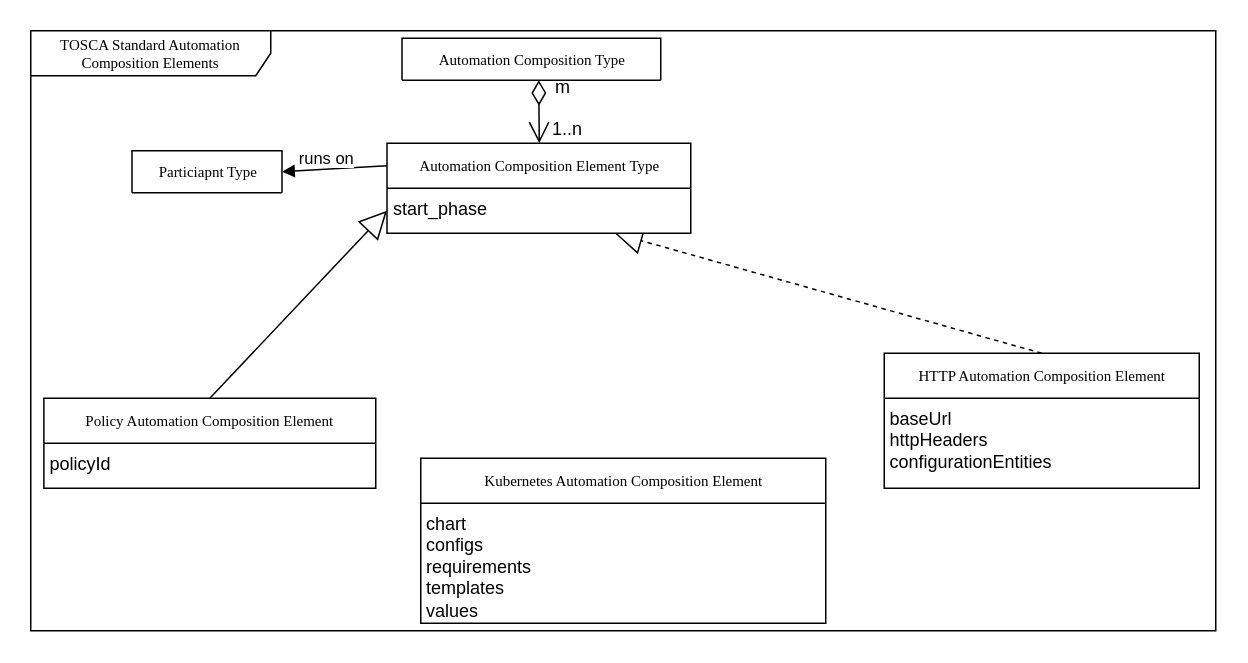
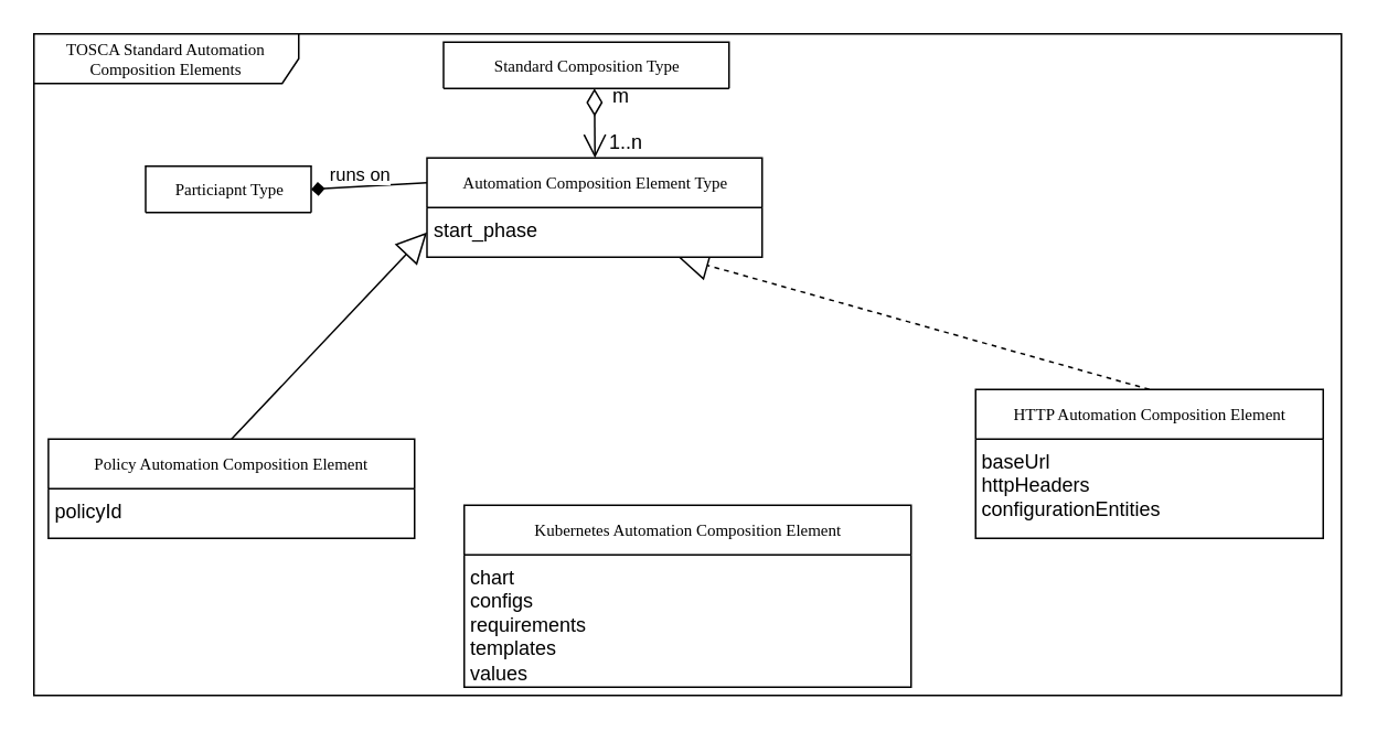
  <mxCell id="0" />
  <mxCell id="1" parent="0" />
  <mxCell id="2" value="TOSCA Standard Automation Composition Elements" style="shape=umlFrame;whiteSpace=wrap;html=1;rounded=0;shadow=0;comic=0;labelBackgroundColor=none;strokeWidth=1;fontFamily=Verdana;fontSize=10;align=center;width=160;height=30;fillColor=none;" vertex="1" parent="1"><mxGeometry x="20" y="20" width="790" height="400" as="geometry" /></mxCell>
- <mxCell id="3" value="runs on" style="html=1;verticalAlign=bottom;endArrow=block;exitX=0;exitY=0.25;exitDx=0;exitDy=0;entryX=1;entryY=0.5;entryDx=0;entryDy=0;" edge="1" parent="1" source="6" target="8"><mxGeometry x="0.169" y="2" width="80" relative="1" as="geometry"><mxPoint x="-132.5" y="125" as="sourcePoint" /><mxPoint x="-52.5" y="125" as="targetPoint" /><mxPoint as="offset" /></mxGeometry></mxCell>
+ <mxCell id="3" value="runs on" style="html=1;verticalAlign=bottom;endArrow=diamond;exitX=0;exitY=0.25;exitDx=0;exitDy=0;entryX=1;entryY=0.5;entryDx=0;entryDy=0;" edge="1" parent="1" source="6" target="8"><mxGeometry x="0.169" y="2" width="80" relative="1" as="geometry"><mxPoint x="-132.5" y="125" as="sourcePoint" /><mxPoint x="-52.5" y="125" as="targetPoint" /><mxPoint as="offset" /></mxGeometry></mxCell>
  <mxCell id="4" value="" style="endArrow=block;endSize=16;endFill=0;html=1;entryX=0;entryY=0.5;entryDx=0;entryDy=0;exitX=0.5;exitY=0;exitDx=0;exitDy=0;" edge="1" parent="1" source="9" target="7"><mxGeometry width="160" relative="1" as="geometry"><mxPoint x="217.5" y="285" as="sourcePoint" /><mxPoint x="377.5" y="285" as="targetPoint" /></mxGeometry></mxCell>
  <mxCell id="5" value="" style="endArrow=block;endSize=16;endFill=0;html=1;entryX=0.75;entryY=1;entryDx=0;entryDy=0;exitX=0.5;exitY=0;exitDx=0;exitDy=0;dashed=1;" edge="1" parent="1" source="13" target="7"><mxGeometry width="160" relative="1" as="geometry"><mxPoint x="682.5" y="495" as="sourcePoint" /><mxPoint x="387.5" y="165" as="targetPoint" /></mxGeometry></mxCell>
  <mxCell id="6" value="Automation Composition Element Type" style="swimlane;html=1;fontStyle=0;childLayout=stackLayout;horizontal=1;startSize=30;fillColor=none;horizontalStack=0;resizeParent=1;resizeLast=0;collapsible=1;marginBottom=0;swimlaneFillColor=#ffffff;rounded=0;shadow=0;comic=0;labelBackgroundColor=none;strokeWidth=1;fontFamily=Verdana;fontSize=10;align=center;" vertex="1" parent="1"><mxGeometry x="257.5" y="95" width="202.5" height="60" as="geometry" /></mxCell>
  <mxCell id="7" value="start_phase" style="text;html=1;strokeColor=none;fillColor=none;align=left;verticalAlign=top;whiteSpace=wrap;rounded=0;spacingLeft=2;" vertex="1" parent="6"><mxGeometry y="30" width="202.5" height="30" as="geometry" /></mxCell>
  <mxCell id="8" value="Particiapnt Type" style="swimlane;html=1;fontStyle=0;childLayout=stackLayout;horizontal=1;startSize=110;fillColor=none;horizontalStack=0;resizeParent=1;resizeLast=0;collapsible=1;marginBottom=0;swimlaneFillColor=#ffffff;rounded=0;shadow=0;comic=0;labelBackgroundColor=none;strokeWidth=1;fontFamily=Verdana;fontSize=10;align=center;" vertex="1" parent="1"><mxGeometry x="87.5" y="100" width="100" height="28" as="geometry" /></mxCell>
  <mxCell id="9" value="Policy Automation Composition Element" style="swimlane;html=1;fontStyle=0;childLayout=stackLayout;horizontal=1;startSize=30;fillColor=none;horizontalStack=0;resizeParent=1;resizeLast=0;collapsible=1;marginBottom=0;swimlaneFillColor=#ffffff;rounded=0;shadow=0;comic=0;labelBackgroundColor=none;strokeWidth=1;fontFamily=Verdana;fontSize=10;align=center;" vertex="1" parent="1"><mxGeometry x="28.75" y="265" width="221.25" height="60" as="geometry" /></mxCell>
  <mxCell id="10" value="policyId" style="text;html=1;strokeColor=none;fillColor=none;align=left;verticalAlign=top;whiteSpace=wrap;rounded=0;spacingLeft=2;" vertex="1" parent="9"><mxGeometry y="30" width="221.25" height="30" as="geometry" /></mxCell>
  <mxCell id="11" value="Kubernetes Automation Composition Element" style="swimlane;html=1;fontStyle=0;childLayout=stackLayout;horizontal=1;startSize=30;fillColor=none;horizontalStack=0;resizeParent=1;resizeLast=0;collapsible=1;marginBottom=0;swimlaneFillColor=#ffffff;rounded=0;shadow=0;comic=0;labelBackgroundColor=none;strokeWidth=1;fontFamily=Verdana;fontSize=10;align=center;" vertex="1" parent="1"><mxGeometry x="280" y="305" width="270" height="110" as="geometry" /></mxCell>
  <mxCell id="12" value="&lt;div&gt;chart&lt;/div&gt;&lt;div&gt;configs&lt;/div&gt;&lt;div&gt;requirements&lt;/div&gt;&lt;div&gt;templates&lt;/div&gt;&lt;div&gt;values&lt;br&gt;&lt;/div&gt;" style="text;html=1;strokeColor=none;fillColor=none;align=left;verticalAlign=top;whiteSpace=wrap;rounded=0;spacingLeft=2;" vertex="1" parent="11"><mxGeometry y="30" width="270" height="80" as="geometry" /></mxCell>
  <mxCell id="13" value="HTTP Automation Composition Element" style="swimlane;html=1;fontStyle=0;childLayout=stackLayout;horizontal=1;startSize=30;fillColor=none;horizontalStack=0;resizeParent=1;resizeLast=0;collapsible=1;marginBottom=0;swimlaneFillColor=#ffffff;rounded=0;shadow=0;comic=0;labelBackgroundColor=none;strokeWidth=1;fontFamily=Verdana;fontSize=10;align=center;" vertex="1" parent="1"><mxGeometry x="589" y="235" width="210" height="90" as="geometry" /></mxCell>
  <mxCell id="14" value="&lt;div&gt;baseUrl&lt;/div&gt;&lt;div&gt;httpHeaders&lt;/div&gt;&lt;div&gt;configurationEntities&lt;br&gt;&lt;/div&gt;" style="text;html=1;strokeColor=none;fillColor=none;align=left;verticalAlign=top;whiteSpace=wrap;rounded=0;spacingLeft=2;" vertex="1" parent="13"><mxGeometry y="30" width="210" height="60" as="geometry" /></mxCell>
- <mxCell id="15" value="Automation Composition Type" style="swimlane;html=1;fontStyle=0;childLayout=stackLayout;horizontal=1;startSize=110;fillColor=none;horizontalStack=0;resizeParent=1;resizeLast=0;collapsible=1;marginBottom=0;swimlaneFillColor=#ffffff;rounded=0;shadow=0;comic=0;labelBackgroundColor=none;strokeWidth=1;fontFamily=Verdana;fontSize=10;align=center;" vertex="1" parent="1"><mxGeometry x="267.5" y="25" width="172.5" height="28" as="geometry" /></mxCell>
+ <mxCell id="15" value="Standard Composition Type" style="swimlane;html=1;fontStyle=0;childLayout=stackLayout;horizontal=1;startSize=110;fillColor=none;horizontalStack=0;resizeParent=1;resizeLast=0;collapsible=1;marginBottom=0;swimlaneFillColor=#ffffff;rounded=0;shadow=0;comic=0;labelBackgroundColor=none;strokeWidth=1;fontFamily=Verdana;fontSize=10;align=center;" vertex="1" parent="1"><mxGeometry x="267.5" y="25" width="172.5" height="28" as="geometry" /></mxCell>
  <mxCell id="16" value="" style="endArrow=open;html=1;rounded=1;startArrow=diamondThin;startFill=0;endFill=0;endSize=12;startSize=14;" edge="1" parent="1"><mxGeometry width="50" height="50" relative="1" as="geometry"><mxPoint x="358.67" y="53" as="sourcePoint" /><mxPoint x="359" y="95" as="targetPoint" /></mxGeometry></mxCell>
  <mxCell id="17" value="m" style="text;html=1;strokeColor=none;fillColor=none;align=center;verticalAlign=middle;whiteSpace=wrap;rounded=0;" vertex="1" parent="1"><mxGeometry x="370" y="53" width="10" height="10" as="geometry" /></mxCell>
  <mxCell id="18" value="1..n" style="text;html=1;strokeColor=none;fillColor=none;align=center;verticalAlign=middle;whiteSpace=wrap;rounded=0;" vertex="1" parent="1"><mxGeometry x="373" y="81" width="10" height="10" as="geometry" /></mxCell>
